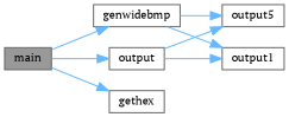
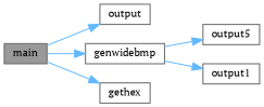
  digraph {
    fontname="PT Serif"
    rankdir=LR
    node [color=grey40 fillcolor=white fontname="PT Serif" fontsize=10 shape=box style=filled]
    edge [color=steelblue1 fontname="PT Serif" fontsize=10 labelfontname=Helvetica labelfontsize=10 style=solid]
    n1 [color=gray40 fillcolor=grey60 fontcolor=black height=0.2 label=main width=0.4]
    n2 [height=0.2 label=output width=0.4]
    n3 [height=0.2 label=genwidebmp width=0.4]
    n4 [height=0.2 label=gethex width=0.4]
    n5 [height=0.2 label=output5 width=0.4]
    n6 [height=0.2 label=output1 width=0.4]
    n1 -> n2
    n1 -> n3
    n1 -> n4
-   n2 -> n5
-   n2 -> n6
    n3 -> n5
    n3 -> n6
  }
